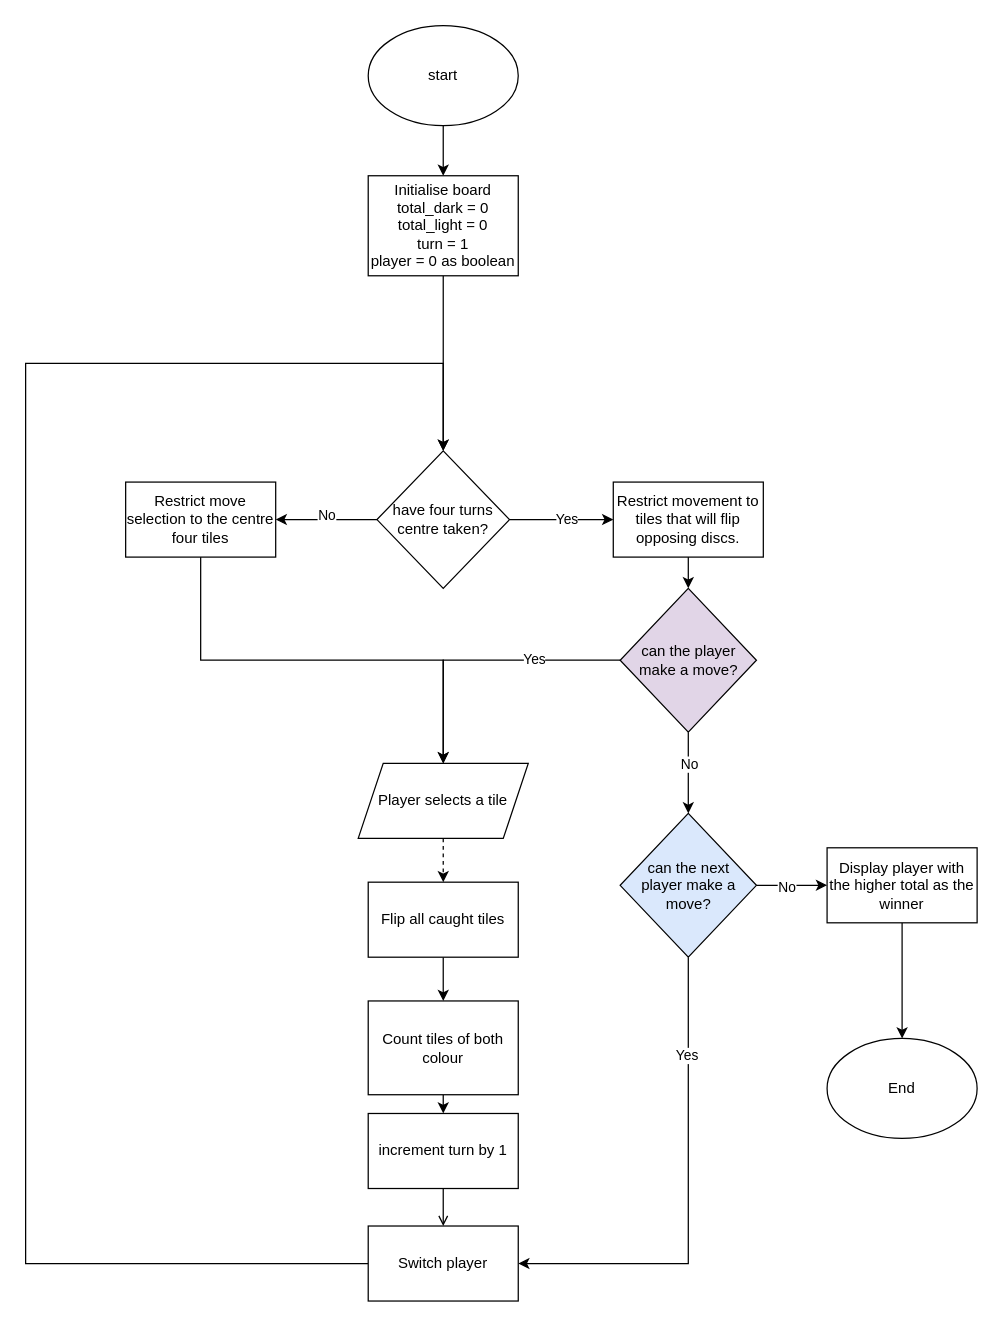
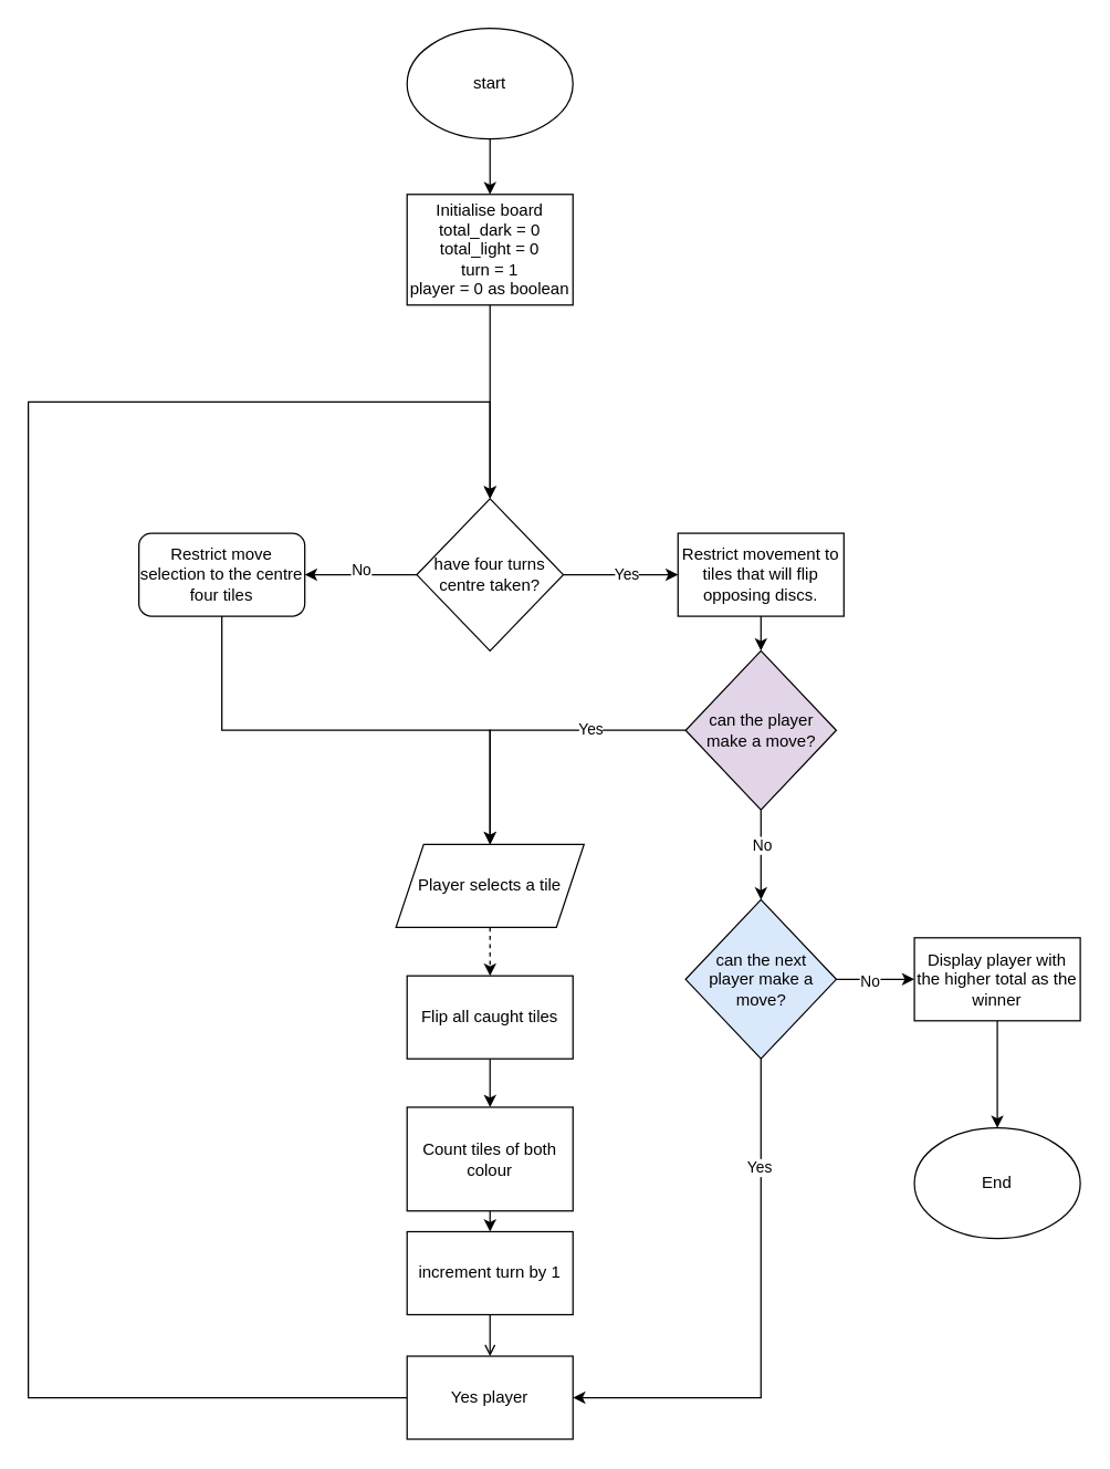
  <mxCell id="0" />
  <mxCell id="1" parent="0" />
  <mxCell id="2" style="edgeStyle=orthogonalEdgeStyle;rounded=0;orthogonalLoop=1;jettySize=auto;html=1;exitX=0.5;exitY=1;exitDx=0;exitDy=0;entryX=0.5;entryY=0;entryDx=0;entryDy=0;" edge="1" parent="1" source="3" target="5"><mxGeometry relative="1" as="geometry" /></mxCell>
  <mxCell id="3" value="start" style="ellipse;whiteSpace=wrap;html=1;" vertex="1" parent="1"><mxGeometry x="294" y="20" width="120" height="80" as="geometry" /></mxCell>
  <mxCell id="4" style="edgeStyle=orthogonalEdgeStyle;rounded=0;orthogonalLoop=1;jettySize=auto;html=1;exitX=0.5;exitY=1;exitDx=0;exitDy=0;entryX=0.5;entryY=0;entryDx=0;entryDy=0;" edge="1" parent="1" source="5" target="12"><mxGeometry relative="1" as="geometry" /></mxCell>
  <mxCell id="5" value="Initialise board&lt;br&gt;total_dark = 0&lt;br&gt;total_light = 0&lt;div&gt;turn = 1&lt;/div&gt;&lt;div&gt;player = 0 as boolean&lt;/div&gt;" style="rounded=0;whiteSpace=wrap;html=1;" vertex="1" parent="1"><mxGeometry x="294" y="140" width="120" height="80" as="geometry" /></mxCell>
  <mxCell id="6" style="edgeStyle=orthogonalEdgeStyle;rounded=0;orthogonalLoop=1;jettySize=auto;html=1;exitX=0.5;exitY=1;exitDx=0;exitDy=0;entryX=0.5;entryY=0;entryDx=0;entryDy=0;endArrow=open;" edge="1" parent="1" source="7" target="34"><mxGeometry relative="1" as="geometry" /></mxCell>
  <mxCell id="7" value="increment turn by 1" style="rounded=0;whiteSpace=wrap;html=1;" vertex="1" parent="1"><mxGeometry x="294" y="890" width="120" height="60" as="geometry" /></mxCell>
  <mxCell id="8" style="edgeStyle=orthogonalEdgeStyle;rounded=0;orthogonalLoop=1;jettySize=auto;html=1;exitX=0;exitY=0.5;exitDx=0;exitDy=0;entryX=1;entryY=0.5;entryDx=0;entryDy=0;" edge="1" parent="1" source="12" target="14"><mxGeometry relative="1" as="geometry" /></mxCell>
  <mxCell id="9" value="No" style="edgeLabel;html=1;align=center;verticalAlign=middle;resizable=0;points=[];" vertex="1" connectable="0" parent="8"><mxGeometry x="0.012" y="-4" relative="1" as="geometry"><mxPoint as="offset" /></mxGeometry></mxCell>
  <mxCell id="10" style="edgeStyle=orthogonalEdgeStyle;rounded=0;orthogonalLoop=1;jettySize=auto;html=1;exitX=1;exitY=0.5;exitDx=0;exitDy=0;entryX=0;entryY=0.5;entryDx=0;entryDy=0;" edge="1" parent="1" source="12" target="18"><mxGeometry relative="1" as="geometry" /></mxCell>
  <mxCell id="11" value="Yes" style="edgeLabel;html=1;align=center;verticalAlign=middle;resizable=0;points=[];" vertex="1" connectable="0" parent="10"><mxGeometry x="0.084" y="1" relative="1" as="geometry"><mxPoint as="offset" /></mxGeometry></mxCell>
  <mxCell id="12" value="have four turns centre taken?" style="rhombus;whiteSpace=wrap;html=1;" vertex="1" parent="1"><mxGeometry x="301" y="360" width="106" height="110" as="geometry" /></mxCell>
  <mxCell id="13" style="edgeStyle=orthogonalEdgeStyle;rounded=0;orthogonalLoop=1;jettySize=auto;html=1;exitX=0.5;exitY=1;exitDx=0;exitDy=0;entryX=0.5;entryY=0;entryDx=0;entryDy=0;" edge="1" parent="1" source="14" target="20"><mxGeometry relative="1" as="geometry" /></mxCell>
- <mxCell id="14" value="Restrict move selection to the centre four tiles" style="rounded=0;whiteSpace=wrap;html=1;" vertex="1" parent="1"><mxGeometry x="100" y="385" width="120" height="60" as="geometry" /></mxCell>
+ <mxCell id="14" value="Restrict move selection to the centre four tiles" style="whiteSpace=wrap;html=1;rounded=1;" vertex="1" parent="1"><mxGeometry x="100" y="385" width="120" height="60" as="geometry" /></mxCell>
  <mxCell id="15" style="edgeStyle=orthogonalEdgeStyle;rounded=0;orthogonalLoop=1;jettySize=auto;html=1;entryX=0.5;entryY=0;entryDx=0;entryDy=0;exitX=0;exitY=0.5;exitDx=0;exitDy=0;" edge="1" parent="1" source="23" target="20"><mxGeometry relative="1" as="geometry"><mxPoint x="360" y="610" as="targetPoint" /><mxPoint x="430" y="600" as="sourcePoint" /></mxGeometry></mxCell>
  <mxCell id="16" value="Yes" style="edgeLabel;html=1;align=center;verticalAlign=middle;resizable=0;points=[];" vertex="1" connectable="0" parent="15"><mxGeometry x="-0.379" y="-1" relative="1" as="geometry"><mxPoint x="1" as="offset" /></mxGeometry></mxCell>
  <mxCell id="17" style="edgeStyle=orthogonalEdgeStyle;rounded=0;orthogonalLoop=1;jettySize=auto;html=1;exitX=0.5;exitY=1;exitDx=0;exitDy=0;entryX=0.5;entryY=0;entryDx=0;entryDy=0;" edge="1" parent="1" source="18" target="23"><mxGeometry relative="1" as="geometry" /></mxCell>
  <mxCell id="18" value="Restrict movement to tiles that will flip opposing discs." style="rounded=0;whiteSpace=wrap;html=1;" vertex="1" parent="1"><mxGeometry x="490" y="385" width="120" height="60" as="geometry" /></mxCell>
  <mxCell id="19" style="edgeStyle=orthogonalEdgeStyle;rounded=0;orthogonalLoop=1;jettySize=auto;html=1;exitX=0.5;exitY=1;exitDx=0;exitDy=0;entryX=0.5;entryY=0;entryDx=0;entryDy=0;dashed=1;" edge="1" parent="1" source="20" target="30"><mxGeometry relative="1" as="geometry" /></mxCell>
  <mxCell id="20" value="Player selects a tile" style="shape=parallelogram;perimeter=parallelogramPerimeter;whiteSpace=wrap;html=1;fixedSize=1;" vertex="1" parent="1"><mxGeometry x="286" y="610" width="136" height="60" as="geometry" /></mxCell>
  <mxCell id="21" style="edgeStyle=orthogonalEdgeStyle;rounded=0;orthogonalLoop=1;jettySize=auto;html=1;exitX=0.5;exitY=1;exitDx=0;exitDy=0;entryX=0.5;entryY=0;entryDx=0;entryDy=0;" edge="1" parent="1" source="23" target="28"><mxGeometry relative="1" as="geometry" /></mxCell>
  <mxCell id="22" value="No" style="edgeLabel;html=1;align=center;verticalAlign=middle;resizable=0;points=[];" vertex="1" connectable="0" parent="21"><mxGeometry x="-0.244" relative="1" as="geometry"><mxPoint as="offset" /></mxGeometry></mxCell>
  <mxCell id="23" value="can the player make a move?" style="rhombus;whiteSpace=wrap;html=1;fillColor=#e1d5e7;" vertex="1" parent="1"><mxGeometry x="495.5" y="470" width="109" height="115" as="geometry" /></mxCell>
  <mxCell id="24" style="edgeStyle=orthogonalEdgeStyle;rounded=0;orthogonalLoop=1;jettySize=auto;html=1;exitX=0.5;exitY=1;exitDx=0;exitDy=0;entryX=1;entryY=0.5;entryDx=0;entryDy=0;" edge="1" parent="1" source="28" target="34"><mxGeometry relative="1" as="geometry" /></mxCell>
  <mxCell id="25" value="Yes" style="edgeLabel;html=1;align=center;verticalAlign=middle;resizable=0;points=[];" vertex="1" connectable="0" parent="24"><mxGeometry x="-0.591" y="-2" relative="1" as="geometry"><mxPoint as="offset" /></mxGeometry></mxCell>
  <mxCell id="26" style="edgeStyle=orthogonalEdgeStyle;rounded=0;orthogonalLoop=1;jettySize=auto;html=1;exitX=1;exitY=0.5;exitDx=0;exitDy=0;entryX=0;entryY=0.5;entryDx=0;entryDy=0;" edge="1" parent="1" source="28" target="36"><mxGeometry relative="1" as="geometry" /></mxCell>
  <mxCell id="27" value="No" style="edgeLabel;html=1;align=center;verticalAlign=middle;resizable=0;points=[];" vertex="1" connectable="0" parent="26"><mxGeometry x="-0.141" y="-1" relative="1" as="geometry"><mxPoint as="offset" /></mxGeometry></mxCell>
  <mxCell id="28" value="can the next &lt;br&gt;player make a move?" style="rhombus;whiteSpace=wrap;html=1;fillColor=#dae8fc;" vertex="1" parent="1"><mxGeometry x="495.5" y="650" width="109" height="115" as="geometry" /></mxCell>
  <mxCell id="29" style="edgeStyle=orthogonalEdgeStyle;rounded=0;orthogonalLoop=1;jettySize=auto;html=1;exitX=0.5;exitY=1;exitDx=0;exitDy=0;entryX=0.5;entryY=0;entryDx=0;entryDy=0;" edge="1" parent="1" source="30" target="32"><mxGeometry relative="1" as="geometry" /></mxCell>
  <mxCell id="30" value="Flip all caught tiles" style="rounded=0;whiteSpace=wrap;html=1;" vertex="1" parent="1"><mxGeometry x="294" y="705" width="120" height="60" as="geometry" /></mxCell>
  <mxCell id="31" style="edgeStyle=orthogonalEdgeStyle;rounded=0;orthogonalLoop=1;jettySize=auto;html=1;exitX=0.5;exitY=1;exitDx=0;exitDy=0;entryX=0.5;entryY=0;entryDx=0;entryDy=0;" edge="1" parent="1" source="32" target="7"><mxGeometry relative="1" as="geometry" /></mxCell>
  <mxCell id="32" value="Count tiles of both colour" style="rounded=0;whiteSpace=wrap;html=1;" vertex="1" parent="1"><mxGeometry x="294" y="800" width="120" height="75" as="geometry" /></mxCell>
  <mxCell id="33" style="edgeStyle=orthogonalEdgeStyle;rounded=0;orthogonalLoop=1;jettySize=auto;html=1;exitX=0;exitY=0.5;exitDx=0;exitDy=0;entryX=0.5;entryY=0;entryDx=0;entryDy=0;" edge="1" parent="1" source="34" target="12"><mxGeometry relative="1" as="geometry"><Array as="points"><mxPoint x="20" y="1010" /><mxPoint x="20" y="290" /><mxPoint x="354" y="290" /></Array></mxGeometry></mxCell>
- <mxCell id="34" value="Switch player" style="rounded=0;whiteSpace=wrap;html=1;" vertex="1" parent="1"><mxGeometry x="294" y="980" width="120" height="60" as="geometry" /></mxCell>
+ <mxCell id="34" value="Yes player" style="rounded=0;whiteSpace=wrap;html=1;" vertex="1" parent="1"><mxGeometry x="294" y="980" width="120" height="60" as="geometry" /></mxCell>
  <mxCell id="35" style="edgeStyle=orthogonalEdgeStyle;rounded=0;orthogonalLoop=1;jettySize=auto;html=1;exitX=0.5;exitY=1;exitDx=0;exitDy=0;entryX=0.5;entryY=0;entryDx=0;entryDy=0;" edge="1" parent="1" source="36" target="37"><mxGeometry relative="1" as="geometry" /></mxCell>
  <mxCell id="36" value="Display player with the higher total as the winner" style="rounded=0;whiteSpace=wrap;html=1;" vertex="1" parent="1"><mxGeometry x="661" y="677.5" width="120" height="60" as="geometry" /></mxCell>
- <mxCell id="37" value="End" style="ellipse;whiteSpace=wrap;html=1;" vertex="1" parent="1"><mxGeometry x="661" y="830" width="120" height="80" as="geometry" /></mxCell>
+ <mxCell id="37" value="End" style="ellipse;whiteSpace=wrap;html=1;" vertex="1" parent="1"><mxGeometry x="661" y="815" width="120" height="80" as="geometry" /></mxCell>
